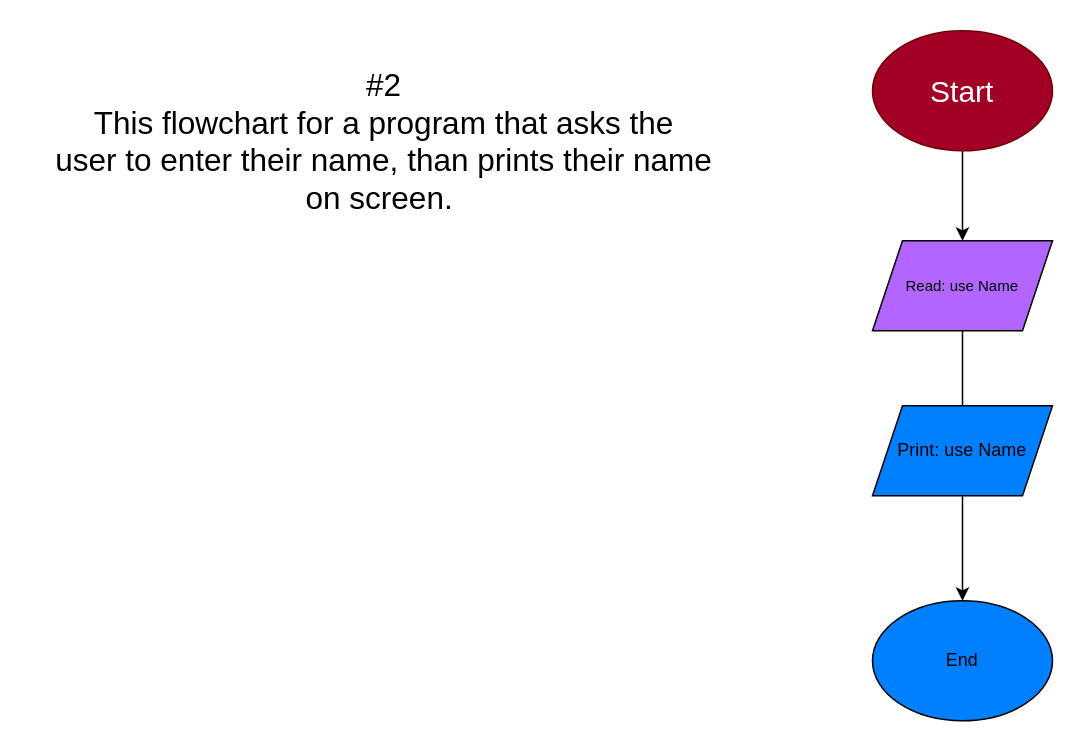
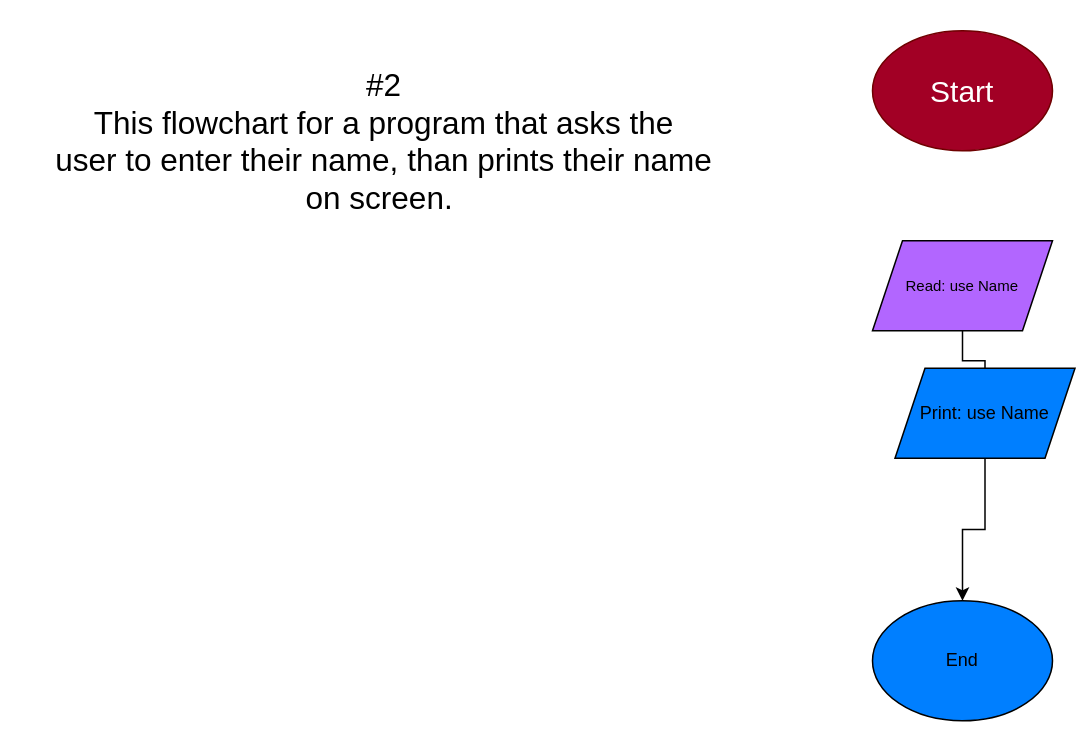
  <mxCell id="0" />
  <mxCell id="1" parent="0" />
- <mxCell id="2" value="" style="edgeStyle=orthogonalEdgeStyle;rounded=0;orthogonalLoop=1;jettySize=auto;html=1;" parent="1" source="3" target="8" edge="1"><mxGeometry relative="1" as="geometry" /></mxCell>
  <mxCell id="3" value="&lt;font style=&quot;font-size: 20px;&quot;&gt;Start&lt;/font&gt;" style="ellipse;whiteSpace=wrap;html=1;fillColor=light-dark(#A20025,#00FF00);fontColor=#ffffff;strokeColor=#6F0000;fillStyle=auto;" parent="1" vertex="1"><mxGeometry x="581" y="20" width="120" height="80" as="geometry" /></mxCell>
  <mxCell id="4" value="End" style="ellipse;whiteSpace=wrap;html=1;fillColor=#007fff;" parent="1" vertex="1"><mxGeometry x="581" y="400" width="120" height="80" as="geometry" /></mxCell>
  <mxCell id="5" value="" style="edgeStyle=orthogonalEdgeStyle;rounded=0;orthogonalLoop=1;jettySize=auto;html=1;" parent="1" source="6" target="4" edge="1"><mxGeometry relative="1" as="geometry" /></mxCell>
- <mxCell id="6" value="Print: use Name" style="shape=parallelogram;perimeter=parallelogramPerimeter;whiteSpace=wrap;html=1;fixedSize=1;fillColor=#007FFF;" parent="1" vertex="1"><mxGeometry x="581" y="270" width="120" height="60" as="geometry" /></mxCell>
+ <mxCell id="6" value="Print: use Name" style="shape=parallelogram;perimeter=parallelogramPerimeter;whiteSpace=wrap;html=1;fixedSize=1;fillColor=#007FFF;" parent="1" vertex="1"><mxGeometry x="596" y="245" width="120" height="60" as="geometry" /></mxCell>
  <mxCell id="7" value="" style="edgeStyle=orthogonalEdgeStyle;rounded=0;orthogonalLoop=1;jettySize=auto;html=1;endArrow=none;" parent="1" source="8" target="6" edge="1"><mxGeometry relative="1" as="geometry" /></mxCell>
  <mxCell id="8" value="&lt;font size=&quot;1&quot;&gt;Read: use Name&lt;/font&gt;" style="shape=parallelogram;perimeter=parallelogramPerimeter;whiteSpace=wrap;html=1;fixedSize=1;fillColor=#B266FF;" parent="1" vertex="1"><mxGeometry x="581" y="160" width="120" height="60" as="geometry" /></mxCell>
  <mxCell id="9" value="&lt;span style=&quot;font-size: 21px;&quot;&gt;#2&lt;/span&gt;&lt;div&gt;&lt;span style=&quot;font-size: 21px;&quot;&gt;This flowchart for a program that asks&amp;nbsp;&lt;/span&gt;&lt;span style=&quot;font-size: 21px; background-color: transparent; color: light-dark(rgb(0, 0, 0), rgb(255, 255, 255));&quot;&gt;the&lt;/span&gt;&lt;/div&gt;&lt;div&gt;&lt;span style=&quot;font-size: 21px; background-color: transparent; color: light-dark(rgb(0, 0, 0), rgb(255, 255, 255));&quot;&gt;&amp;nbsp;user to enter their name, than prints&amp;nbsp;&lt;/span&gt;&lt;span style=&quot;font-size: 21px; background-color: transparent; color: light-dark(rgb(0, 0, 0), rgb(255, 255, 255));&quot;&gt;their&amp;nbsp;&lt;/span&gt;&lt;span style=&quot;background-color: transparent; color: light-dark(rgb(0, 0, 0), rgb(255, 255, 255)); font-size: 21px;&quot;&gt;name&amp;nbsp;&lt;/span&gt;&lt;/div&gt;&lt;div&gt;&lt;span style=&quot;background-color: transparent; color: light-dark(rgb(0, 0, 0), rgb(255, 255, 255)); font-size: 21px;&quot;&gt;on screen.&amp;nbsp;&lt;/span&gt;&lt;/div&gt;&lt;div style=&quot;text-align: left;&quot;&gt;&lt;span style=&quot;font-size: 21px;&quot;&gt;&lt;br&gt;&lt;/span&gt;&lt;/div&gt;" style="text;html=1;align=center;verticalAlign=middle;resizable=0;points=[];autosize=1;strokeColor=none;fillColor=none;fontSize=16;" parent="1" vertex="1"><mxGeometry x="20" y="36" width="470" height="140" as="geometry" /></mxCell>
